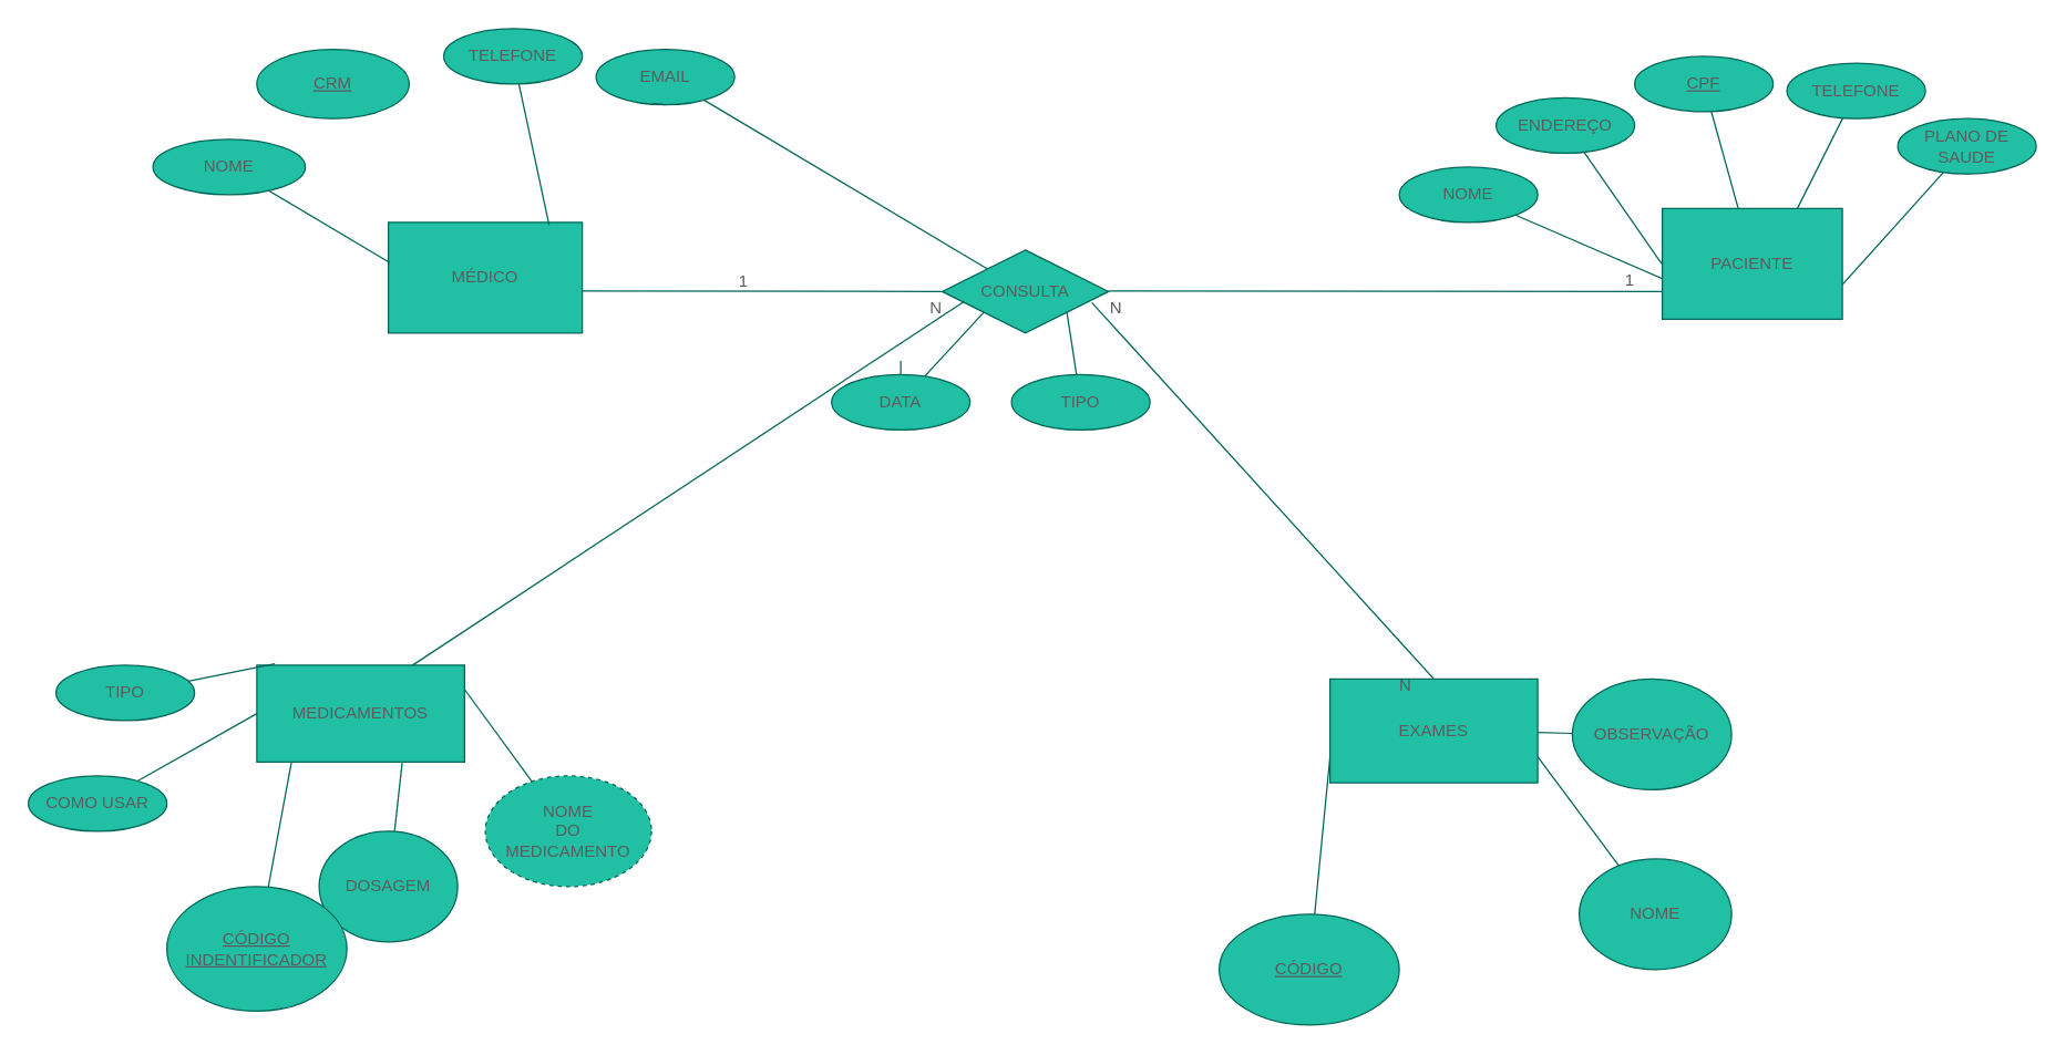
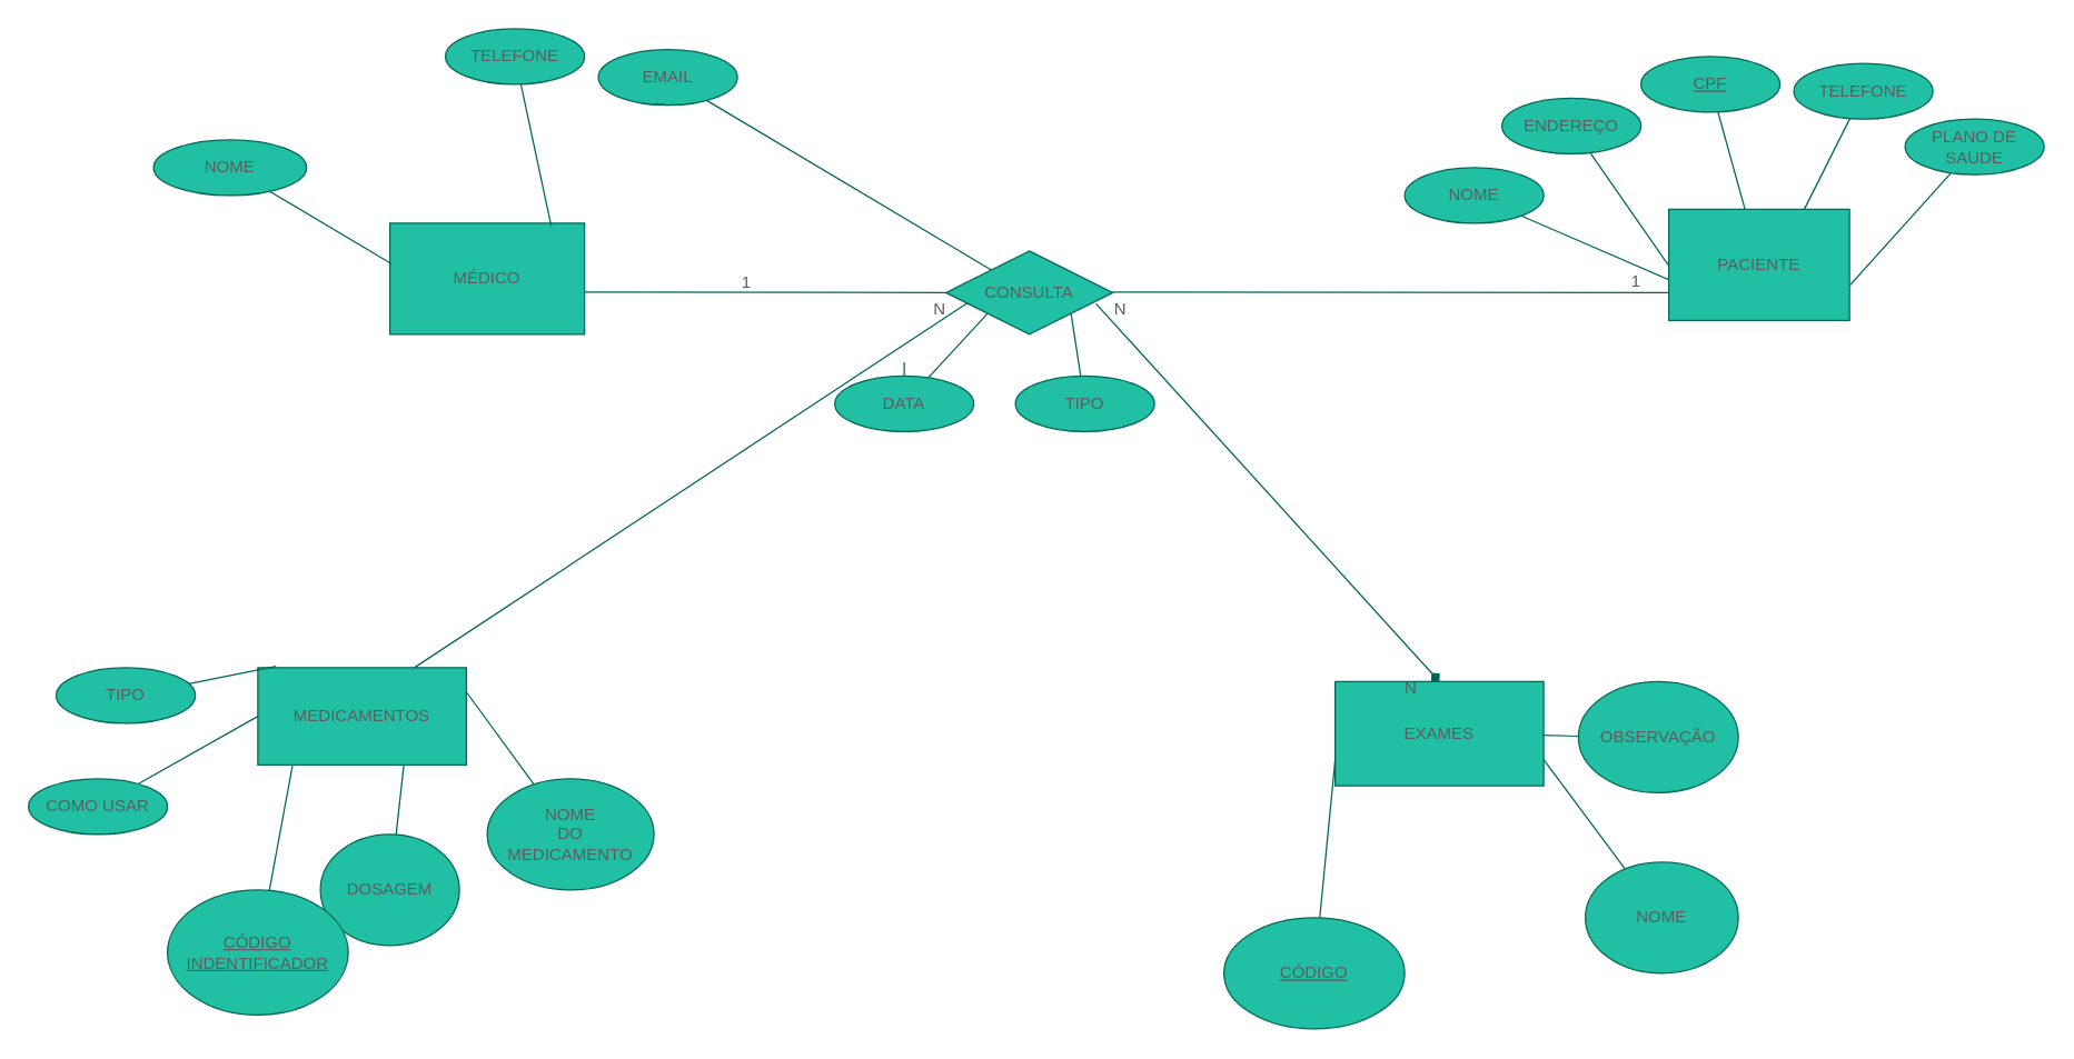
  <mxCell id="0" />
  <mxCell id="1" parent="0" />
  <mxCell id="2" value="MÉDICO" style="rounded=0;whiteSpace=wrap;html=1;fillColor=#21C0A5;strokeColor=#006658;fontColor=#5C5C5C;" vertex="1" parent="1"><mxGeometry x="280" y="160" width="140" height="80" as="geometry" /></mxCell>
  <mxCell id="3" style="edgeStyle=none;rounded=1;sketch=0;orthogonalLoop=1;jettySize=auto;html=1;entryX=0.829;entryY=0.025;entryDx=0;entryDy=0;entryPerimeter=0;endArrow=none;endFill=0;strokeColor=#006658;fontColor=#5C5C5C;" edge="1" parent="1" source="4" target="2"><mxGeometry relative="1" as="geometry" /></mxCell>
  <mxCell id="4" value="TELEFONE" style="ellipse;whiteSpace=wrap;html=1;align=center;rounded=0;fillColor=#21C0A5;strokeColor=#006658;fontColor=#5C5C5C;" vertex="1" parent="1"><mxGeometry x="320" y="20" width="100" height="40" as="geometry" /></mxCell>
- <mxCell id="5" value="CRM" style="ellipse;whiteSpace=wrap;html=1;align=center;rounded=0;fontStyle=4;fillColor=#21C0A5;strokeColor=#006658;fontColor=#5C5C5C;" vertex="1" parent="1"><mxGeometry x="185" y="35" width="110" height="50" as="geometry" /></mxCell>
  <mxCell id="6" style="edgeStyle=none;rounded=1;sketch=0;orthogonalLoop=1;jettySize=auto;html=1;entryX=0.007;entryY=0.363;entryDx=0;entryDy=0;entryPerimeter=0;endArrow=none;endFill=0;strokeColor=#006658;fontColor=#5C5C5C;" edge="1" parent="1" source="7" target="2"><mxGeometry relative="1" as="geometry" /></mxCell>
  <mxCell id="7" value="NOME" style="ellipse;whiteSpace=wrap;html=1;align=center;rounded=0;fillColor=#21C0A5;strokeColor=#006658;fontColor=#5C5C5C;" vertex="1" parent="1"><mxGeometry x="110" y="100" width="110" height="40" as="geometry" /></mxCell>
  <mxCell id="8" style="edgeStyle=none;rounded=1;sketch=0;orthogonalLoop=1;jettySize=auto;html=1;endArrow=none;endFill=0;strokeColor=#006658;fontColor=#5C5C5C;" edge="1" parent="1" source="9"><mxGeometry relative="1" as="geometry"><mxPoint x="1257.586" y="160" as="targetPoint" /></mxGeometry></mxCell>
  <mxCell id="9" value="CPF" style="ellipse;whiteSpace=wrap;html=1;align=center;rounded=0;fontStyle=4;fillColor=#21C0A5;strokeColor=#006658;fontColor=#5C5C5C;" vertex="1" parent="1"><mxGeometry x="1180" y="40" width="100" height="40" as="geometry" /></mxCell>
  <mxCell id="10" style="edgeStyle=none;rounded=1;sketch=0;orthogonalLoop=1;jettySize=auto;html=1;endArrow=none;endFill=0;strokeColor=#006658;fontColor=#5C5C5C;" edge="1" parent="1" source="11" target="21"><mxGeometry relative="1" as="geometry" /></mxCell>
  <mxCell id="11" value="EMAIL" style="ellipse;whiteSpace=wrap;html=1;align=center;rounded=0;fillColor=#21C0A5;strokeColor=#006658;fontColor=#5C5C5C;" vertex="1" parent="1"><mxGeometry x="430" y="35" width="100" height="40" as="geometry" /></mxCell>
  <mxCell id="12" style="edgeStyle=none;rounded=1;sketch=0;orthogonalLoop=1;jettySize=auto;html=1;exitX=0.5;exitY=1;exitDx=0;exitDy=0;entryX=0.41;entryY=0.975;entryDx=0;entryDy=0;entryPerimeter=0;endArrow=none;endFill=0;strokeColor=#006658;fontColor=#5C5C5C;" edge="1" parent="1" source="11" target="11"><mxGeometry relative="1" as="geometry" /></mxCell>
  <mxCell id="13" style="edgeStyle=none;rounded=1;sketch=0;orthogonalLoop=1;jettySize=auto;html=1;entryX=0;entryY=0.5;entryDx=0;entryDy=0;endArrow=none;endFill=0;strokeColor=#006658;fontColor=#5C5C5C;" edge="1" parent="1" source="14"><mxGeometry relative="1" as="geometry"><mxPoint x="1210" y="205" as="targetPoint" /></mxGeometry></mxCell>
  <mxCell id="14" value="ENDEREÇO" style="ellipse;whiteSpace=wrap;html=1;align=center;rounded=0;sketch=0;fillColor=#21C0A5;strokeColor=#006658;fontColor=#5C5C5C;" vertex="1" parent="1"><mxGeometry x="1080" y="70" width="100" height="40" as="geometry" /></mxCell>
  <mxCell id="15" style="edgeStyle=none;rounded=1;sketch=0;orthogonalLoop=1;jettySize=auto;html=1;endArrow=none;endFill=0;strokeColor=#006658;fontColor=#5C5C5C;" edge="1" parent="1" source="16"><mxGeometry relative="1" as="geometry"><mxPoint x="1292.5" y="160" as="targetPoint" /></mxGeometry></mxCell>
  <mxCell id="16" value="TELEFONE" style="ellipse;whiteSpace=wrap;html=1;align=center;rounded=0;sketch=0;fillColor=#21C0A5;strokeColor=#006658;fontColor=#5C5C5C;" vertex="1" parent="1"><mxGeometry x="1290" y="45" width="100" height="40" as="geometry" /></mxCell>
  <mxCell id="17" style="edgeStyle=none;rounded=1;sketch=0;orthogonalLoop=1;jettySize=auto;html=1;entryX=0;entryY=0.5;entryDx=0;entryDy=0;endArrow=none;endFill=0;strokeColor=#006658;fontColor=#5C5C5C;" edge="1" parent="1" source="18"><mxGeometry relative="1" as="geometry"><mxPoint x="1210" y="205" as="targetPoint" /></mxGeometry></mxCell>
  <mxCell id="18" value="NOME" style="ellipse;whiteSpace=wrap;html=1;align=center;rounded=0;sketch=0;fillColor=#21C0A5;strokeColor=#006658;fontColor=#5C5C5C;" vertex="1" parent="1"><mxGeometry x="1010" y="120" width="100" height="40" as="geometry" /></mxCell>
  <mxCell id="19" style="edgeStyle=none;rounded=1;sketch=0;orthogonalLoop=1;jettySize=auto;html=1;entryX=1;entryY=0.5;entryDx=0;entryDy=0;endArrow=none;endFill=0;strokeColor=#006658;fontColor=#5C5C5C;" edge="1" parent="1" source="20"><mxGeometry relative="1" as="geometry"><mxPoint x="1330" y="205" as="targetPoint" /></mxGeometry></mxCell>
  <mxCell id="20" value="PLANO DE SAUDE" style="ellipse;whiteSpace=wrap;html=1;align=center;rounded=0;sketch=0;fillColor=#21C0A5;strokeColor=#006658;fontColor=#5C5C5C;" vertex="1" parent="1"><mxGeometry x="1370" y="85" width="100" height="40" as="geometry" /></mxCell>
  <mxCell id="21" value="CONSULTA" style="shape=rhombus;perimeter=rhombusPerimeter;whiteSpace=wrap;html=1;align=center;rounded=0;sketch=0;fillColor=#21C0A5;strokeColor=#006658;fontColor=#5C5C5C;" vertex="1" parent="1"><mxGeometry x="680" y="180" width="120" height="60" as="geometry" /></mxCell>
  <mxCell id="22" value="PACIENTE" style="whiteSpace=wrap;html=1;align=center;rounded=0;sketch=0;fillColor=#21C0A5;strokeColor=#006658;fontColor=#5C5C5C;" vertex="1" parent="1"><mxGeometry x="1200" y="150" width="130" height="80" as="geometry" /></mxCell>
  <mxCell id="23" style="edgeStyle=none;rounded=1;sketch=0;orthogonalLoop=1;jettySize=auto;html=1;entryX=0;entryY=1;entryDx=0;entryDy=0;endArrow=none;endFill=0;strokeColor=#006658;fontColor=#5C5C5C;" edge="1" parent="1" source="25" target="21"><mxGeometry relative="1" as="geometry" /></mxCell>
  <mxCell id="24" style="edgeStyle=none;rounded=1;sketch=0;orthogonalLoop=1;jettySize=auto;html=1;endArrow=none;endFill=0;strokeColor=#006658;fontColor=#5C5C5C;" edge="1" parent="1" source="25"><mxGeometry relative="1" as="geometry"><mxPoint x="650" y="260" as="targetPoint" /></mxGeometry></mxCell>
  <mxCell id="25" value="DATA" style="ellipse;whiteSpace=wrap;html=1;align=center;rounded=0;sketch=0;fillColor=#21C0A5;strokeColor=#006658;fontColor=#5C5C5C;" vertex="1" parent="1"><mxGeometry x="600" y="270" width="100" height="40" as="geometry" /></mxCell>
  <mxCell id="26" style="edgeStyle=none;rounded=1;sketch=0;orthogonalLoop=1;jettySize=auto;html=1;entryX=1;entryY=1;entryDx=0;entryDy=0;endArrow=none;endFill=0;strokeColor=#006658;fontColor=#5C5C5C;" edge="1" parent="1" source="27" target="21"><mxGeometry relative="1" as="geometry" /></mxCell>
  <mxCell id="27" value="TIPO" style="ellipse;whiteSpace=wrap;html=1;align=center;rounded=0;sketch=0;fillColor=#21C0A5;strokeColor=#006658;fontColor=#5C5C5C;" vertex="1" parent="1"><mxGeometry x="730" y="270" width="100" height="40" as="geometry" /></mxCell>
  <mxCell id="28" value="" style="endArrow=none;html=1;rounded=0;sketch=0;entryX=0;entryY=0.75;entryDx=0;entryDy=0;strokeColor=#006658;fontColor=#5C5C5C;" edge="1" parent="1" target="22"><mxGeometry relative="1" as="geometry"><mxPoint x="800" y="209.5" as="sourcePoint" /><mxPoint x="960" y="209.5" as="targetPoint" /></mxGeometry></mxCell>
  <mxCell id="29" value="1" style="resizable=0;html=1;align=right;verticalAlign=bottom;rounded=0;sketch=0;fillColor=#21C0A5;strokeColor=#006658;fontColor=#5C5C5C;" connectable="0" vertex="1" parent="28"><mxGeometry x="1" relative="1" as="geometry"><mxPoint x="-20" as="offset" /></mxGeometry></mxCell>
  <mxCell id="30" value="" style="endArrow=none;html=1;rounded=0;sketch=0;entryX=0;entryY=0.5;entryDx=0;entryDy=0;strokeColor=#006658;fontColor=#5C5C5C;" edge="1" parent="1" target="21"><mxGeometry relative="1" as="geometry"><mxPoint x="420" y="209.5" as="sourcePoint" /><mxPoint x="580" y="209.5" as="targetPoint" /></mxGeometry></mxCell>
  <mxCell id="31" value="1" style="resizable=0;html=1;align=right;verticalAlign=bottom;rounded=0;sketch=0;fillColor=#21C0A5;strokeColor=#006658;fontColor=#5C5C5C;" connectable="0" vertex="1" parent="30"><mxGeometry x="1" relative="1" as="geometry"><mxPoint x="-140" y="1" as="offset" /></mxGeometry></mxCell>
  <mxCell id="32" value="MEDICAMENTOS" style="whiteSpace=wrap;html=1;align=center;rounded=0;sketch=0;fillColor=#21C0A5;strokeColor=#006658;fontColor=#5C5C5C;" vertex="1" parent="1"><mxGeometry x="185" y="480" width="150" height="70" as="geometry" /></mxCell>
  <mxCell id="33" style="edgeStyle=none;rounded=1;sketch=0;orthogonalLoop=1;jettySize=auto;html=1;entryX=0.087;entryY=-0.014;entryDx=0;entryDy=0;entryPerimeter=0;endArrow=none;endFill=0;strokeColor=#006658;fontColor=#5C5C5C;" edge="1" parent="1" source="34" target="32"><mxGeometry relative="1" as="geometry" /></mxCell>
  <mxCell id="34" value="TIPO" style="ellipse;whiteSpace=wrap;html=1;align=center;rounded=0;sketch=0;fillColor=#21C0A5;strokeColor=#006658;fontColor=#5C5C5C;" vertex="1" parent="1"><mxGeometry x="40" y="480" width="100" height="40" as="geometry" /></mxCell>
  <mxCell id="35" style="edgeStyle=none;rounded=1;sketch=0;orthogonalLoop=1;jettySize=auto;html=1;endArrow=none;endFill=0;strokeColor=#006658;fontColor=#5C5C5C;" edge="1" parent="1" source="36"><mxGeometry relative="1" as="geometry"><mxPoint x="290" y="550" as="targetPoint" /></mxGeometry></mxCell>
  <mxCell id="36" value="DOSAGEM" style="ellipse;whiteSpace=wrap;html=1;align=center;rounded=0;sketch=0;fillColor=#21C0A5;strokeColor=#006658;fontColor=#5C5C5C;" vertex="1" parent="1"><mxGeometry x="230" y="600" width="100" height="80" as="geometry" /></mxCell>
  <mxCell id="37" style="edgeStyle=none;rounded=1;sketch=0;orthogonalLoop=1;jettySize=auto;html=1;entryX=0;entryY=0.5;entryDx=0;entryDy=0;endArrow=none;endFill=0;strokeColor=#006658;fontColor=#5C5C5C;" edge="1" parent="1" source="38" target="32"><mxGeometry relative="1" as="geometry" /></mxCell>
  <mxCell id="38" value="COMO USAR" style="ellipse;whiteSpace=wrap;html=1;align=center;rounded=0;sketch=0;fillColor=#21C0A5;strokeColor=#006658;fontColor=#5C5C5C;" vertex="1" parent="1"><mxGeometry x="20" y="560" width="100" height="40" as="geometry" /></mxCell>
  <mxCell id="39" style="edgeStyle=none;rounded=1;sketch=0;orthogonalLoop=1;jettySize=auto;html=1;endArrow=none;endFill=0;strokeColor=#006658;fontColor=#5C5C5C;" edge="1" parent="1" source="40"><mxGeometry relative="1" as="geometry"><mxPoint x="210" y="550" as="targetPoint" /></mxGeometry></mxCell>
  <mxCell id="40" value="CÓDIGO INDENTIFICADOR" style="ellipse;whiteSpace=wrap;html=1;align=center;fontStyle=4;rounded=0;sketch=0;fillColor=#21C0A5;strokeColor=#006658;fontColor=#5C5C5C;" vertex="1" parent="1"><mxGeometry x="120" y="640" width="130" height="90" as="geometry" /></mxCell>
  <mxCell id="41" style="edgeStyle=none;rounded=1;sketch=0;orthogonalLoop=1;jettySize=auto;html=1;entryX=1;entryY=0.25;entryDx=0;entryDy=0;endArrow=none;endFill=0;strokeColor=#006658;fontColor=#5C5C5C;" edge="1" parent="1" source="42" target="32"><mxGeometry relative="1" as="geometry" /></mxCell>
- <mxCell id="42" value="NOME&lt;br&gt;DO&lt;br&gt;MEDICAMENTO" style="ellipse;whiteSpace=wrap;html=1;align=center;rounded=0;sketch=0;fillColor=#21C0A5;strokeColor=#006658;fontColor=#5C5C5C;dashed=1;" vertex="1" parent="1"><mxGeometry x="350" y="560" width="120" height="80" as="geometry" /></mxCell>
+ <mxCell id="42" value="NOME&lt;br&gt;DO&lt;br&gt;MEDICAMENTO" style="ellipse;whiteSpace=wrap;html=1;align=center;rounded=0;sketch=0;fillColor=#21C0A5;strokeColor=#006658;fontColor=#5C5C5C;" vertex="1" parent="1"><mxGeometry x="350" y="560" width="120" height="80" as="geometry" /></mxCell>
  <mxCell id="43" value="EXAMES" style="whiteSpace=wrap;html=1;align=center;rounded=0;sketch=0;fillColor=#21C0A5;strokeColor=#006658;fontColor=#5C5C5C;" vertex="1" parent="1"><mxGeometry x="960" y="490" width="150" height="75" as="geometry" /></mxCell>
  <mxCell id="44" style="edgeStyle=none;rounded=1;sketch=0;orthogonalLoop=1;jettySize=auto;html=1;entryX=0;entryY=0.75;entryDx=0;entryDy=0;endArrow=none;endFill=0;strokeColor=#006658;fontColor=#5C5C5C;" edge="1" parent="1" source="45" target="43"><mxGeometry relative="1" as="geometry" /></mxCell>
  <mxCell id="45" value="CÓDIGO" style="ellipse;whiteSpace=wrap;html=1;align=center;fontStyle=4;rounded=0;sketch=0;fillColor=#21C0A5;strokeColor=#006658;fontColor=#5C5C5C;" vertex="1" parent="1"><mxGeometry x="880" y="660" width="130" height="80" as="geometry" /></mxCell>
  <mxCell id="46" style="edgeStyle=none;rounded=1;sketch=0;orthogonalLoop=1;jettySize=auto;html=1;entryX=1;entryY=0.75;entryDx=0;entryDy=0;endArrow=none;endFill=0;strokeColor=#006658;fontColor=#5C5C5C;" edge="1" parent="1" source="47" target="43"><mxGeometry relative="1" as="geometry" /></mxCell>
  <mxCell id="47" value="NOME" style="ellipse;whiteSpace=wrap;html=1;align=center;rounded=0;sketch=0;fillColor=#21C0A5;strokeColor=#006658;fontColor=#5C5C5C;" vertex="1" parent="1"><mxGeometry x="1140" y="620" width="110" height="80" as="geometry" /></mxCell>
  <mxCell id="48" style="edgeStyle=none;rounded=1;sketch=0;orthogonalLoop=1;jettySize=auto;html=1;endArrow=none;endFill=0;strokeColor=#006658;fontColor=#5C5C5C;" edge="1" parent="1" source="49" target="43"><mxGeometry relative="1" as="geometry" /></mxCell>
  <mxCell id="49" value="OBSERVAÇÃO" style="ellipse;whiteSpace=wrap;html=1;align=center;rounded=0;sketch=0;fillColor=#21C0A5;strokeColor=#006658;fontColor=#5C5C5C;" vertex="1" parent="1"><mxGeometry x="1135" y="490" width="115" height="80" as="geometry" /></mxCell>
  <mxCell id="50" value="" style="endArrow=none;html=1;rounded=0;sketch=0;entryX=0.133;entryY=0.617;entryDx=0;entryDy=0;entryPerimeter=0;exitX=0.75;exitY=0;exitDx=0;exitDy=0;strokeColor=#006658;fontColor=#5C5C5C;" edge="1" parent="1" source="32" target="21"><mxGeometry relative="1" as="geometry"><mxPoint x="360" y="340" as="sourcePoint" /><mxPoint x="520" y="340" as="targetPoint" /></mxGeometry></mxCell>
  <mxCell id="51" value="N" style="resizable=0;html=1;align=right;verticalAlign=bottom;rounded=0;sketch=0;fillColor=#21C0A5;strokeColor=#006658;fontColor=#5C5C5C;" connectable="0" vertex="1" parent="50"><mxGeometry x="1" relative="1" as="geometry"><mxPoint x="-16" y="13" as="offset" /></mxGeometry></mxCell>
- <mxCell id="52" value="" style="endArrow=none;html=1;rounded=0;sketch=0;entryX=0.5;entryY=0;entryDx=0;entryDy=0;exitX=0.9;exitY=0.633;exitDx=0;exitDy=0;exitPerimeter=0;strokeColor=#006658;fontColor=#5C5C5C;" edge="1" parent="1" source="21" target="43"><mxGeometry relative="1" as="geometry"><mxPoint x="730" y="502.98" as="sourcePoint" /><mxPoint x="1128.46" y="240" as="targetPoint" /></mxGeometry></mxCell>
+ <mxCell id="52" value="" style="endArrow=diamond;html=1;rounded=0;sketch=0;entryX=0.5;entryY=0;entryDx=0;entryDy=0;exitX=0.9;exitY=0.633;exitDx=0;exitDy=0;exitPerimeter=0;strokeColor=#006658;fontColor=#5C5C5C;" edge="1" parent="1" source="21" target="43"><mxGeometry relative="1" as="geometry"><mxPoint x="730" y="502.98" as="sourcePoint" /><mxPoint x="1128.46" y="240" as="targetPoint" /></mxGeometry></mxCell>
  <mxCell id="53" value="N" style="resizable=0;html=1;align=right;verticalAlign=bottom;rounded=0;sketch=0;fillColor=#21C0A5;strokeColor=#006658;fontColor=#5C5C5C;" connectable="0" vertex="1" parent="52"><mxGeometry x="1" relative="1" as="geometry"><mxPoint x="-16" y="13" as="offset" /></mxGeometry></mxCell>
  <mxCell id="54" value="N" style="resizable=0;html=1;align=right;verticalAlign=bottom;rounded=0;sketch=0;fillColor=#21C0A5;strokeColor=#006658;fontColor=#5C5C5C;" connectable="0" vertex="1" parent="1"><mxGeometry x="810" y="230.001" as="geometry" /></mxCell>
